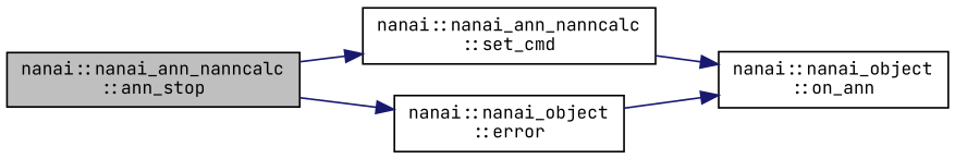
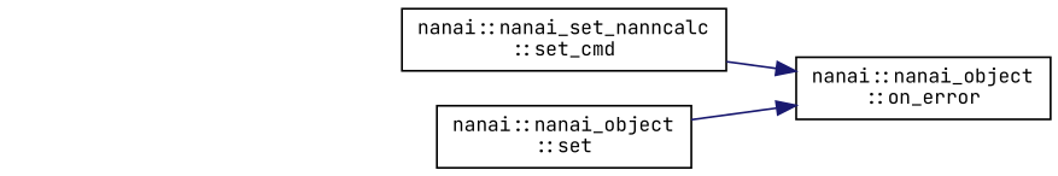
  digraph {
    fontname="JetBrains Mono"
    rankdir=LR
    node [color=black fillcolor=white fontname="JetBrains Mono" fontsize=10 shape=record style=filled]
    edge [color=midnightblue fontname="JetBrains Mono" fontsize=10 labelfontname=Helvetica labelfontsize=10 style=solid]
-   n1 [fillcolor=grey75 fontcolor=black height=0.2 label="nanai::nanai_ann_nanncalc\l::ann_stop" width=0.4]
-   n2 [height=0.2 label="nanai::nanai_ann_nanncalc\l::set_cmd" width=0.4]
-   n3 [height=0.2 label="nanai::nanai_object\l::error" width=0.4]
-   n4 [height=0.2 label="nanai::nanai_object\l::on_ann" width=0.4]
-   n1 -> n2
-   n1 -> n3
+   n2 [height=0.2 label="nanai::nanai_set_nanncalc\l::set_cmd" width=0.4]
+   n3 [height=0.2 label="nanai::nanai_object\l::set" width=0.4]
+   n4 [height=0.2 label="nanai::nanai_object\l::on_error" width=0.4]
    n2 -> n4
    n3 -> n4
  }
